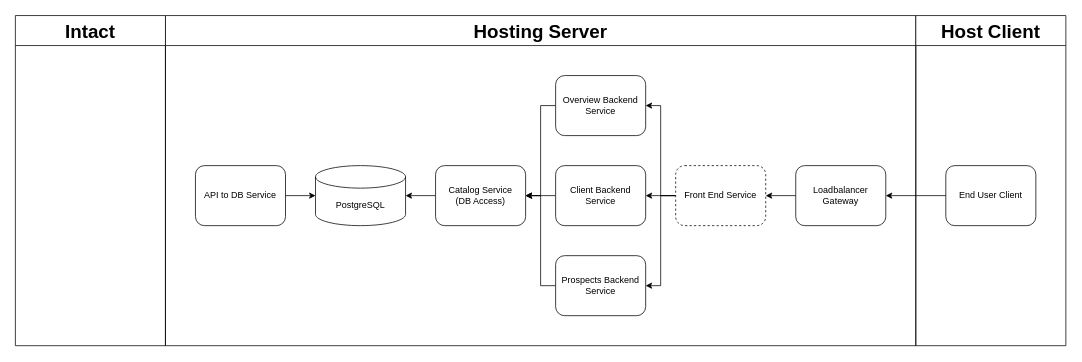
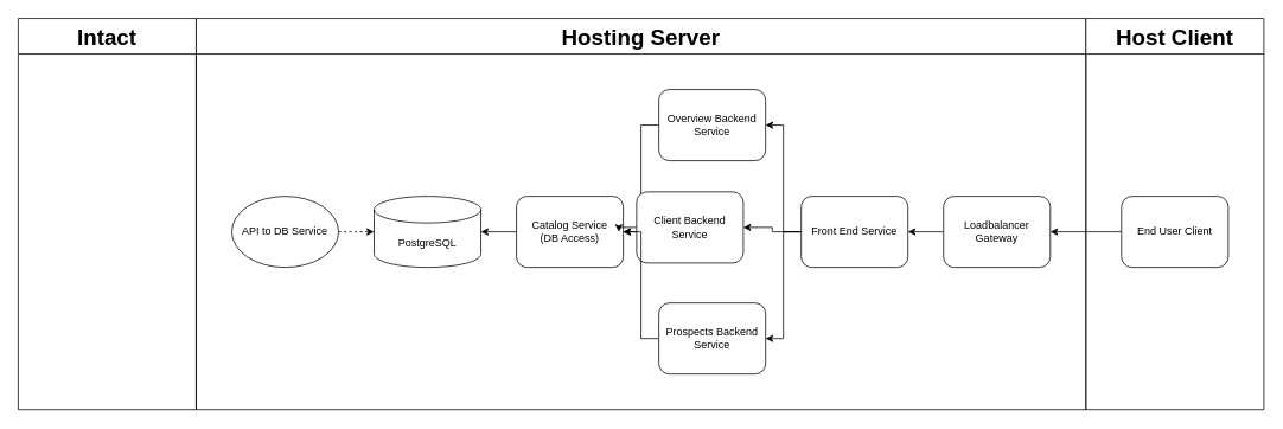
  <mxCell id="0" />
  <mxCell id="1" parent="0" />
  <mxCell id="2" value="&lt;font style=&quot;font-size: 25px;&quot;&gt;Hosting Server&lt;/font&gt;" style="swimlane;whiteSpace=wrap;html=1;startSize=40;" vertex="1" parent="1"><mxGeometry x="220" y="20" width="1000" height="440" as="geometry" /></mxCell>
  <mxCell id="3" value="PostgreSQL" style="shape=cylinder3;whiteSpace=wrap;html=1;boundedLbl=1;backgroundOutline=1;size=15;" parent="2" vertex="1"><mxGeometry x="200" y="200" width="120" height="80" as="geometry" /></mxCell>
  <mxCell id="4" style="edgeStyle=orthogonalEdgeStyle;rounded=0;orthogonalLoop=1;jettySize=auto;html=1;exitX=0;exitY=0.5;exitDx=0;exitDy=0;" edge="1" parent="2" source="5" target="3"><mxGeometry relative="1" as="geometry" /></mxCell>
  <mxCell id="5" value="&lt;div&gt;Catalog Service&lt;/div&gt;&lt;div&gt;(DB Access)&lt;br&gt;&lt;/div&gt;" style="rounded=1;whiteSpace=wrap;html=1;" parent="2" vertex="1"><mxGeometry x="360" y="200" width="120" height="80" as="geometry" /></mxCell>
  <mxCell id="6" style="edgeStyle=orthogonalEdgeStyle;rounded=0;orthogonalLoop=1;jettySize=auto;html=1;exitX=0;exitY=0.5;exitDx=0;exitDy=0;entryX=1;entryY=0.5;entryDx=0;entryDy=0;" edge="1" parent="2" source="7" target="5"><mxGeometry relative="1" as="geometry" /></mxCell>
  <mxCell id="7" value="Overview Backend Service" style="rounded=1;whiteSpace=wrap;html=1;" parent="2" vertex="1"><mxGeometry x="520" y="80" width="120" height="80" as="geometry" /></mxCell>
  <mxCell id="8" style="edgeStyle=orthogonalEdgeStyle;rounded=0;orthogonalLoop=1;jettySize=auto;html=1;exitX=0;exitY=0.5;exitDx=0;exitDy=0;" edge="1" parent="2" source="9" target="5"><mxGeometry relative="1" as="geometry" /></mxCell>
- <mxCell id="9" value="Client Backend Service" style="rounded=1;whiteSpace=wrap;html=1;" parent="2" vertex="1"><mxGeometry x="520" y="200" width="120" height="80" as="geometry" /></mxCell>
+ <mxCell id="9" value="Client Backend Service" style="rounded=1;whiteSpace=wrap;html=1;" parent="2" vertex="1"><mxGeometry x="495" y="195" width="120" height="80" as="geometry" /></mxCell>
  <mxCell id="10" style="edgeStyle=orthogonalEdgeStyle;rounded=0;orthogonalLoop=1;jettySize=auto;html=1;exitX=0;exitY=0.5;exitDx=0;exitDy=0;entryX=1;entryY=0.5;entryDx=0;entryDy=0;" edge="1" parent="2" source="11" target="5"><mxGeometry relative="1" as="geometry" /></mxCell>
  <mxCell id="11" value="Prospects Backend Service" style="rounded=1;whiteSpace=wrap;html=1;" parent="2" vertex="1"><mxGeometry x="520" y="320" width="120" height="80" as="geometry" /></mxCell>
  <mxCell id="12" style="edgeStyle=orthogonalEdgeStyle;rounded=0;orthogonalLoop=1;jettySize=auto;html=1;exitX=0;exitY=0.5;exitDx=0;exitDy=0;entryX=1;entryY=0.5;entryDx=0;entryDy=0;" edge="1" parent="2" source="15" target="9"><mxGeometry relative="1" as="geometry" /></mxCell>
  <mxCell id="13" style="edgeStyle=orthogonalEdgeStyle;rounded=0;orthogonalLoop=1;jettySize=auto;html=1;exitX=0;exitY=0.5;exitDx=0;exitDy=0;entryX=1;entryY=0.5;entryDx=0;entryDy=0;" edge="1" parent="2" source="15" target="11"><mxGeometry relative="1" as="geometry" /></mxCell>
  <mxCell id="14" style="edgeStyle=orthogonalEdgeStyle;rounded=0;orthogonalLoop=1;jettySize=auto;html=1;exitX=0;exitY=0.5;exitDx=0;exitDy=0;entryX=1;entryY=0.5;entryDx=0;entryDy=0;" edge="1" parent="2" source="15" target="7"><mxGeometry relative="1" as="geometry" /></mxCell>
- <mxCell id="15" value="Front End Service" style="rounded=1;whiteSpace=wrap;html=1;dashed=1;" parent="2" vertex="1"><mxGeometry x="680" y="200" width="120" height="80" as="geometry" /></mxCell>
+ <mxCell id="15" value="Front End Service" style="rounded=1;whiteSpace=wrap;html=1;" parent="2" vertex="1"><mxGeometry x="680" y="200" width="120" height="80" as="geometry" /></mxCell>
  <mxCell id="16" style="edgeStyle=orthogonalEdgeStyle;rounded=0;orthogonalLoop=1;jettySize=auto;html=1;exitX=0;exitY=0.5;exitDx=0;exitDy=0;entryX=1;entryY=0.5;entryDx=0;entryDy=0;" edge="1" parent="2" source="17" target="15"><mxGeometry relative="1" as="geometry" /></mxCell>
  <mxCell id="17" value="Loadbalancer Gateway" style="rounded=1;whiteSpace=wrap;html=1;" vertex="1" parent="2"><mxGeometry x="840" y="200" width="120" height="80" as="geometry" /></mxCell>
- <mxCell id="18" value="API to DB Service" style="rounded=1;whiteSpace=wrap;html=1;" parent="2" vertex="1"><mxGeometry x="40" y="200" width="120" height="80" as="geometry" /></mxCell>
- <mxCell id="19" style="edgeStyle=orthogonalEdgeStyle;rounded=0;orthogonalLoop=1;jettySize=auto;html=1;exitX=1;exitY=0.5;exitDx=0;exitDy=0;entryX=0;entryY=0.5;entryDx=0;entryDy=0;entryPerimeter=0;" edge="1" parent="2" source="18" target="3"><mxGeometry relative="1" as="geometry" /></mxCell>
+ <mxCell id="18" value="API to DB Service" style="ellipse;whiteSpace=wrap;html=1;" parent="2" vertex="1"><mxGeometry x="40" y="200" width="120" height="80" as="geometry" /></mxCell>
+ <mxCell id="19" style="edgeStyle=orthogonalEdgeStyle;rounded=0;orthogonalLoop=1;jettySize=auto;html=1;exitX=1;exitY=0.5;exitDx=0;exitDy=0;entryX=0;entryY=0.5;entryDx=0;entryDy=0;entryPerimeter=0;dashed=1;" edge="1" parent="2" source="18" target="3"><mxGeometry relative="1" as="geometry" /></mxCell>
  <mxCell id="20" value="&lt;font style=&quot;font-size: 25px;&quot;&gt;Intact&lt;/font&gt;" style="swimlane;whiteSpace=wrap;html=1;startSize=40;" vertex="1" parent="1"><mxGeometry x="20" y="20" width="200" height="440" as="geometry" /></mxCell>
  <mxCell id="21" value="&lt;font style=&quot;font-size: 25px;&quot;&gt;Host Client&lt;/font&gt;" style="swimlane;whiteSpace=wrap;html=1;startSize=40;" vertex="1" parent="1"><mxGeometry x="1220" y="20" width="200" height="440" as="geometry" /></mxCell>
  <mxCell id="22" value="End User Client" style="rounded=1;whiteSpace=wrap;html=1;" vertex="1" parent="21"><mxGeometry x="40" y="200" width="120" height="80" as="geometry" /></mxCell>
  <mxCell id="23" style="edgeStyle=orthogonalEdgeStyle;rounded=0;orthogonalLoop=1;jettySize=auto;html=1;exitX=0;exitY=0.5;exitDx=0;exitDy=0;entryX=1;entryY=0.5;entryDx=0;entryDy=0;" edge="1" parent="1" source="22" target="17"><mxGeometry relative="1" as="geometry" /></mxCell>
